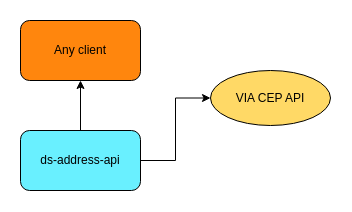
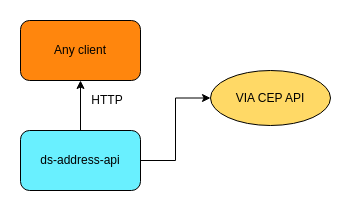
  <mxCell id="0" />
  <mxCell id="1" parent="0" />
  <mxCell id="2" style="edgeStyle=orthogonalEdgeStyle;rounded=0;orthogonalLoop=1;jettySize=auto;html=1;entryX=0;entryY=0.5;entryDx=0;entryDy=0;" edge="1" parent="1" source="4" target="5"><mxGeometry relative="1" as="geometry" /></mxCell>
  <mxCell id="3" style="edgeStyle=orthogonalEdgeStyle;rounded=0;orthogonalLoop=1;jettySize=auto;html=1;" edge="1" parent="1" source="4" target="6"><mxGeometry relative="1" as="geometry" /></mxCell>
  <mxCell id="4" value="ds-address-api" style="rounded=1;whiteSpace=wrap;html=1;fillColor=#69F0FF;" vertex="1" parent="1"><mxGeometry x="20" y="130" width="120" height="60" as="geometry" /></mxCell>
  <mxCell id="5" value="VIA CEP API" style="ellipse;whiteSpace=wrap;html=1;fillColor=#FFD966;" vertex="1" parent="1"><mxGeometry x="210" y="70" width="120" height="55" as="geometry" /></mxCell>
  <mxCell id="6" value="Any client" style="rounded=1;whiteSpace=wrap;html=1;fillColor=#FF860D;" vertex="1" parent="1"><mxGeometry x="20" y="20" width="120" height="60" as="geometry" /></mxCell>
+ <mxCell id="7" value="HTTP" style="text;html=1;strokeColor=none;fillColor=none;align=center;verticalAlign=middle;whiteSpace=wrap;rounded=0;" vertex="1" parent="1"><mxGeometry x="87" y="90" width="40" height="20" as="geometry" /></mxCell>
